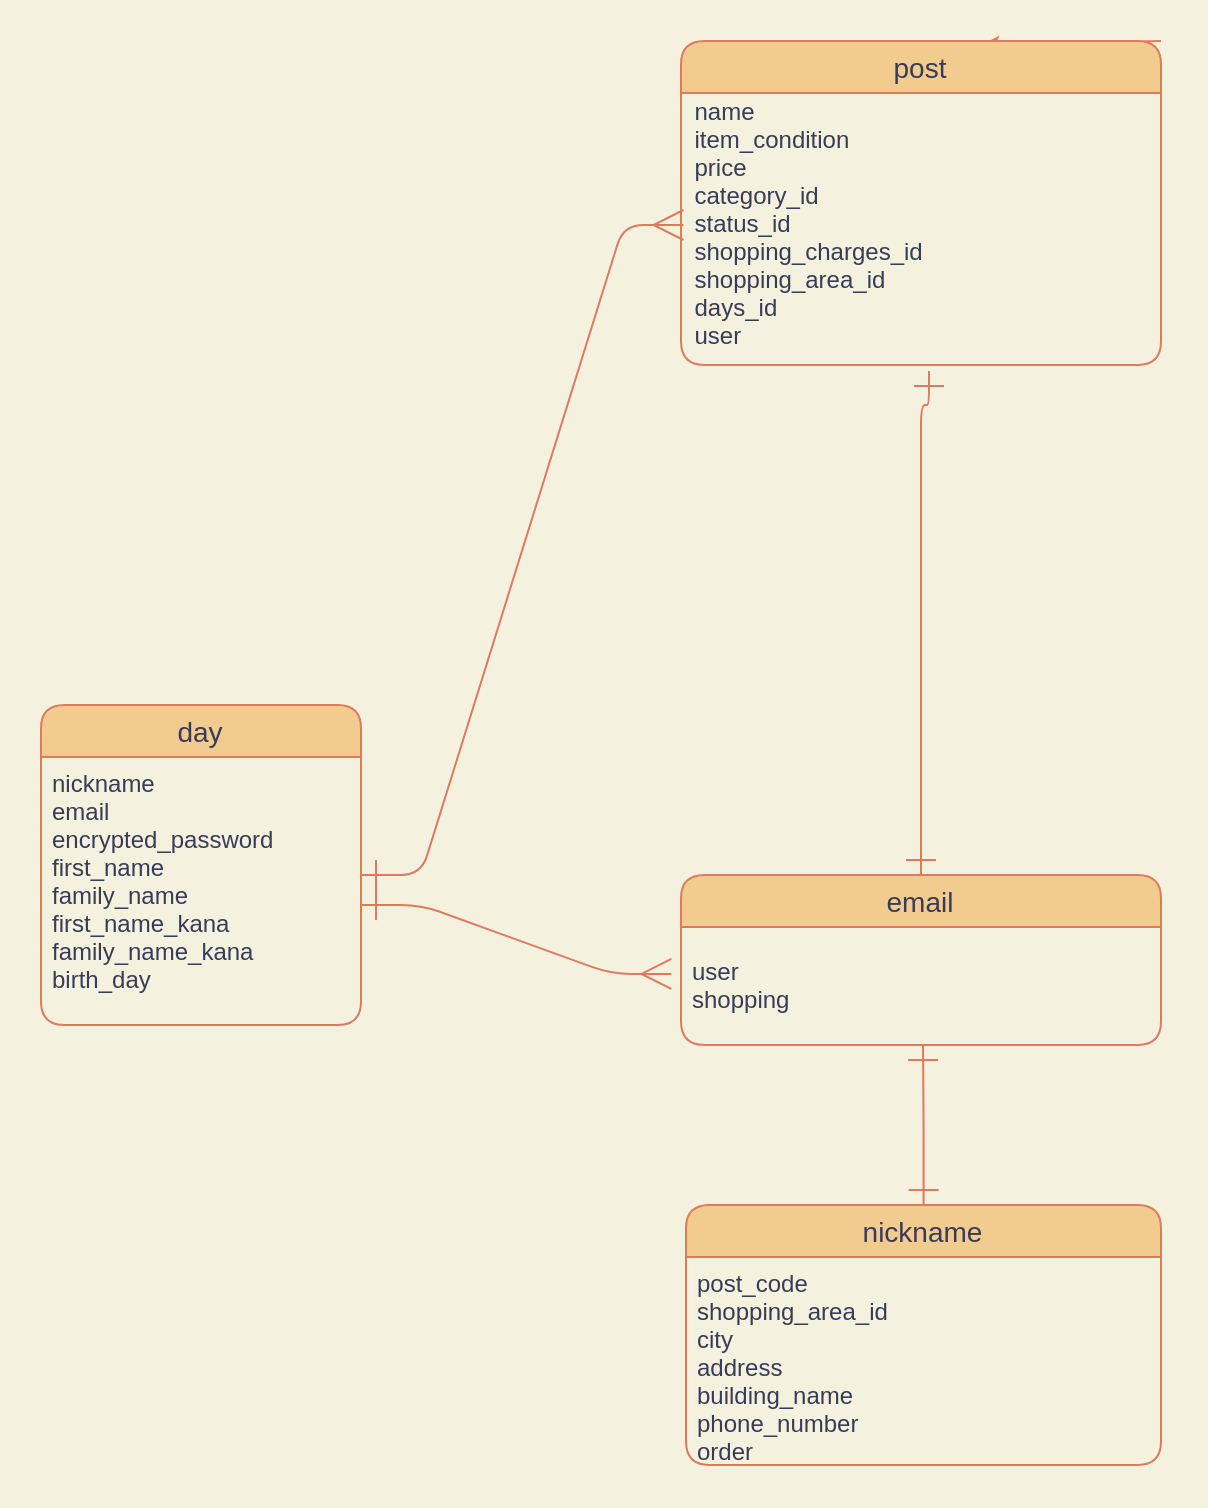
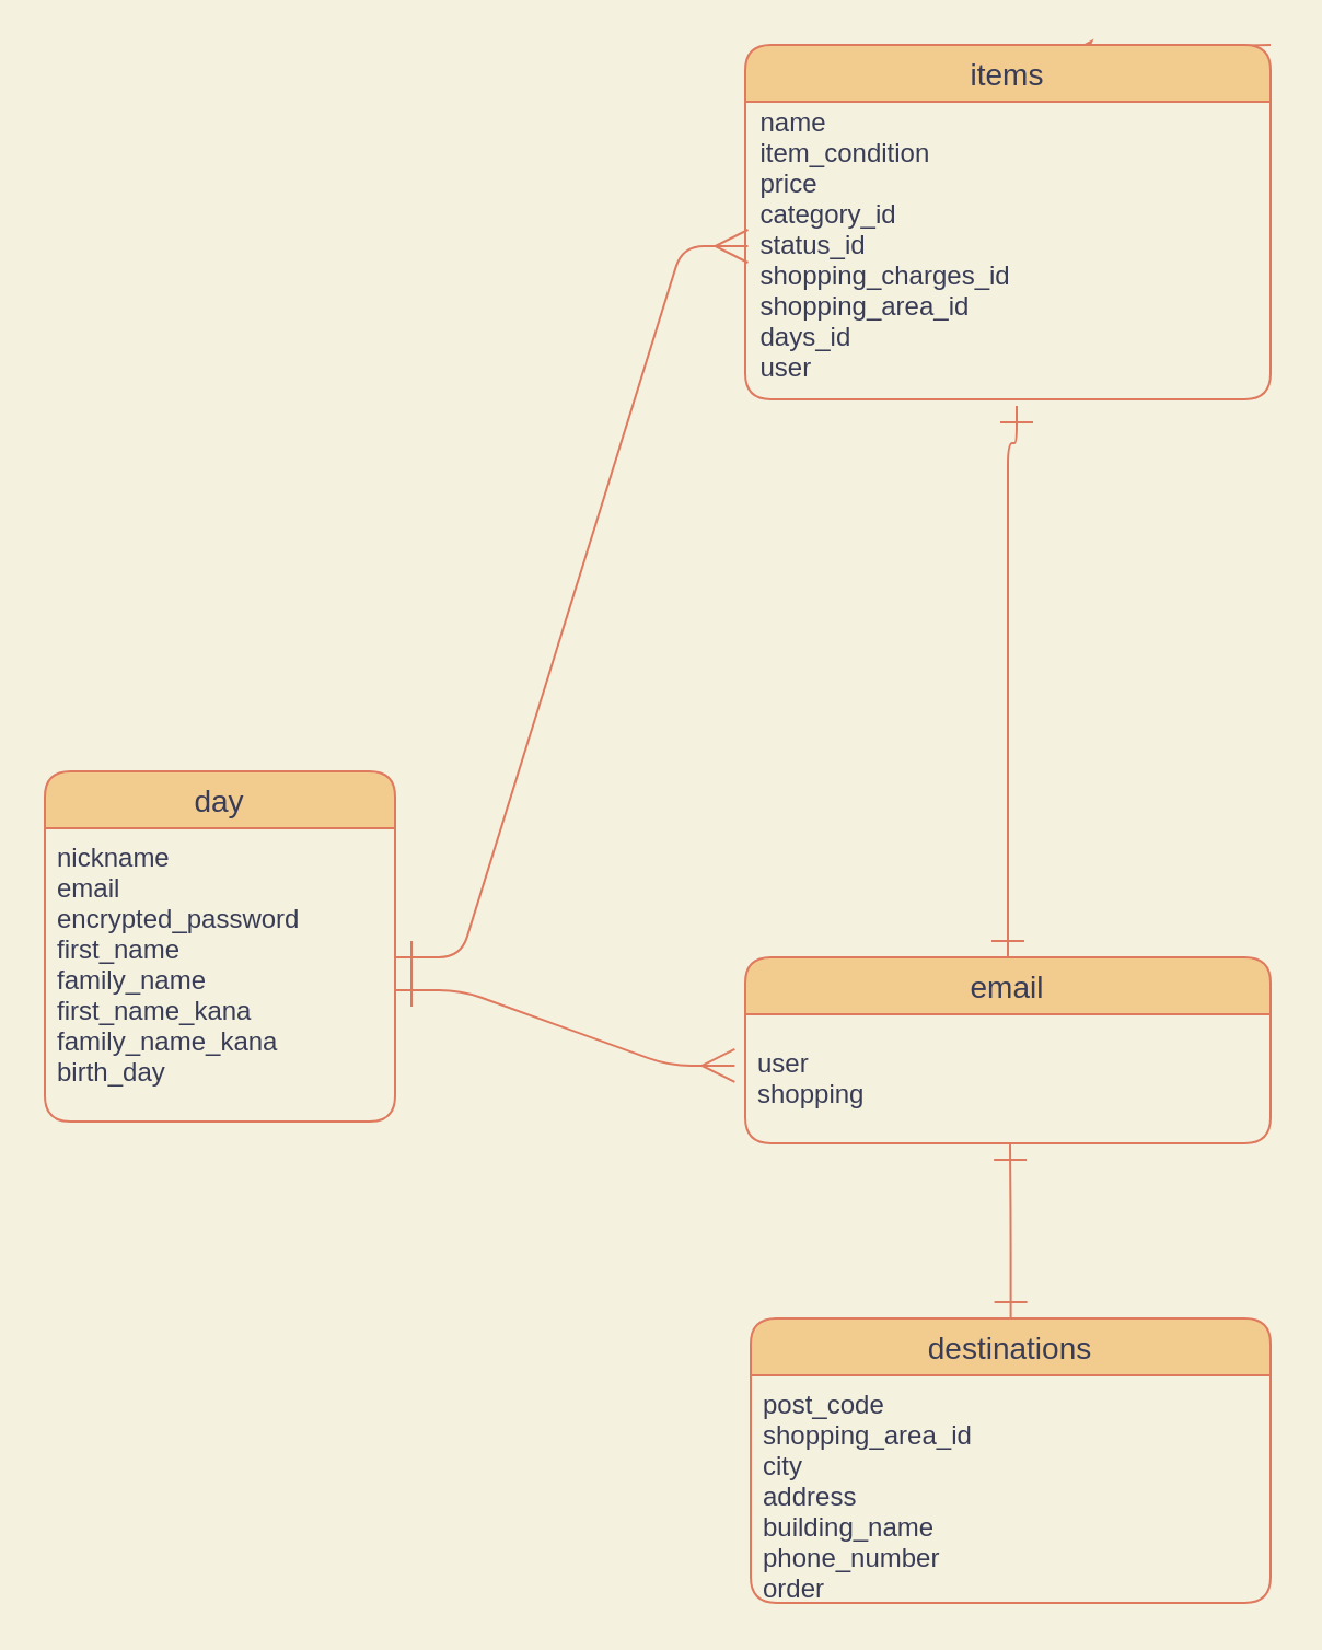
  <mxCell id="0" />
  <mxCell id="1" parent="0" />
  <mxCell id="2" value="day" style="swimlane;fontStyle=0;childLayout=stackLayout;horizontal=1;startSize=26;horizontalStack=0;resizeParent=1;resizeParentMax=0;resizeLast=0;collapsible=1;marginBottom=0;align=center;fontSize=14;rounded=1;fillColor=#F2CC8F;strokeColor=#E07A5F;fontColor=#393C56;" vertex="1" parent="1"><mxGeometry x="20" y="352" width="160" height="160" as="geometry" /></mxCell>
  <mxCell id="3" value="nickname&#10;email&#10;encrypted_password &#10;first_name&#10;family_name&#10;first_name_kana&#10;family_name_kana&#10;birth_day&#10;&#10;" style="text;strokeColor=none;fillColor=none;spacingLeft=4;spacingRight=4;overflow=hidden;rotatable=0;points=[[0,0.5],[1,0.5]];portConstraint=eastwest;fontSize=12;rounded=1;fontColor=#393C56;" vertex="1" parent="2"><mxGeometry y="26" width="160" height="134" as="geometry" /></mxCell>
  <mxCell id="4" style="edgeStyle=none;orthogonalLoop=1;jettySize=auto;html=1;exitX=1;exitY=0;exitDx=0;exitDy=0;strokeColor=#E07A5F;fontColor=#393C56;labelBackgroundColor=#F4F1DE;" edge="1" parent="1" source="5"><mxGeometry relative="1" as="geometry"><mxPoint x="490.143" y="22.143" as="targetPoint" /></mxGeometry></mxCell>
- <mxCell id="5" value="post" style="swimlane;fontStyle=0;childLayout=stackLayout;horizontal=1;startSize=26;horizontalStack=0;resizeParent=1;resizeParentMax=0;resizeLast=0;collapsible=1;marginBottom=0;align=center;fontSize=14;rounded=1;fillColor=#F2CC8F;strokeColor=#E07A5F;fontColor=#393C56;" vertex="1" parent="1"><mxGeometry x="340" y="20" width="240" height="162" as="geometry" /></mxCell>
+ <mxCell id="5" value="items" style="swimlane;fontStyle=0;childLayout=stackLayout;horizontal=1;startSize=26;horizontalStack=0;resizeParent=1;resizeParentMax=0;resizeLast=0;collapsible=1;marginBottom=0;align=center;fontSize=14;rounded=1;fillColor=#F2CC8F;strokeColor=#E07A5F;fontColor=#393C56;" vertex="1" parent="1"><mxGeometry x="340" y="20" width="240" height="162" as="geometry" /></mxCell>
  <mxCell id="6" style="edgeStyle=orthogonalEdgeStyle;curved=0;rounded=1;sketch=0;orthogonalLoop=1;jettySize=auto;html=1;fontColor=#393C56;startArrow=ERone;startFill=0;endArrow=ERone;endFill=0;strokeColor=#E07A5F;fillColor=#F2CC8F;targetPerimeterSpacing=0;strokeWidth=1;startSize=13;endSize=13;" edge="1" parent="1" source="7"><mxGeometry relative="1" as="geometry"><mxPoint x="464" y="185" as="targetPoint" /><Array as="points"><mxPoint x="460" y="202" /><mxPoint x="464" y="202" /></Array></mxGeometry></mxCell>
  <mxCell id="7" value="email" style="swimlane;fontStyle=0;childLayout=stackLayout;horizontal=1;startSize=26;horizontalStack=0;resizeParent=1;resizeParentMax=0;resizeLast=0;collapsible=1;marginBottom=0;align=center;fontSize=14;rounded=1;fillColor=#F2CC8F;strokeColor=#E07A5F;fontColor=#393C56;" vertex="1" parent="1"><mxGeometry x="340" y="437" width="240" height="85" as="geometry" /></mxCell>
  <mxCell id="8" value="" style="edgeStyle=orthogonalEdgeStyle;curved=0;rounded=1;sketch=0;orthogonalLoop=1;jettySize=auto;html=1;fontColor=#393C56;startArrow=ERone;startFill=0;endArrow=ERone;endFill=0;startSize=13;endSize=13;targetPerimeterSpacing=0;strokeColor=#E07A5F;strokeWidth=1;fillColor=#F2CC8F;" edge="1" parent="1" source="9"><mxGeometry relative="1" as="geometry"><mxPoint x="461" y="522" as="targetPoint" /></mxGeometry></mxCell>
- <mxCell id="9" value="nickname" style="swimlane;fontStyle=0;childLayout=stackLayout;horizontal=1;startSize=26;horizontalStack=0;resizeParent=1;resizeParentMax=0;resizeLast=0;collapsible=1;marginBottom=0;align=center;fontSize=14;rounded=1;fillColor=#F2CC8F;strokeColor=#E07A5F;fontColor=#393C56;" vertex="1" parent="1"><mxGeometry x="342.5" y="602" width="237.5" height="130" as="geometry" /></mxCell>
+ <mxCell id="9" value="destinations" style="swimlane;fontStyle=0;childLayout=stackLayout;horizontal=1;startSize=26;horizontalStack=0;resizeParent=1;resizeParentMax=0;resizeLast=0;collapsible=1;marginBottom=0;align=center;fontSize=14;rounded=1;fillColor=#F2CC8F;strokeColor=#E07A5F;fontColor=#393C56;" vertex="1" parent="1"><mxGeometry x="342.5" y="602" width="237.5" height="130" as="geometry" /></mxCell>
  <mxCell id="10" value="post_code&#10;shopping_area_id&#10;city&#10;address&#10;building_name&#10;phone_number&#10;order&#10;&#10;&#10;&#10;&#10;&#10;" style="text;strokeColor=none;fillColor=none;spacingLeft=4;spacingRight=4;overflow=hidden;rotatable=0;points=[[0,0.5],[1,0.5]];portConstraint=eastwest;fontSize=12;rounded=1;fontColor=#393C56;" vertex="1" parent="9"><mxGeometry y="26" width="237.5" height="104" as="geometry" /></mxCell>
  <mxCell id="11" style="edgeStyle=none;orthogonalLoop=1;jettySize=auto;html=1;entryX=0;entryY=0.5;entryDx=0;entryDy=0;strokeColor=#E07A5F;fontColor=#393C56;labelBackgroundColor=#F4F1DE;" edge="1" parent="9" source="10" target="10"><mxGeometry relative="1" as="geometry" /></mxCell>
  <mxCell id="12" style="edgeStyle=none;orthogonalLoop=1;jettySize=auto;html=1;entryX=0.5;entryY=0;entryDx=0;entryDy=0;strokeColor=#E07A5F;fontColor=#393C56;labelBackgroundColor=#F4F1DE;" edge="1" parent="1" source="7" target="7"><mxGeometry relative="1" as="geometry" /></mxCell>
  <mxCell id="13" value="" style="edgeStyle=entityRelationEdgeStyle;fontSize=12;html=1;endArrow=ERmany;startArrow=ERone;startFill=0;endFill=0;strokeColor=#E07A5F;fontColor=#393C56;labelBackgroundColor=#F4F1DE;entryX=-0.02;entryY=0.289;entryDx=0;entryDy=0;entryPerimeter=0;endSize=13;startSize=13;" edge="1" parent="1" target="16"><mxGeometry width="100" height="100" relative="1" as="geometry"><mxPoint x="180" y="452" as="sourcePoint" /><mxPoint x="330" y="487" as="targetPoint" /></mxGeometry></mxCell>
  <mxCell id="14" value="" style="edgeStyle=entityRelationEdgeStyle;fontSize=12;html=1;endArrow=ERmany;startArrow=ERone;startFill=0;endFill=0;strokeColor=#E07A5F;fontColor=#393C56;labelBackgroundColor=#F4F1DE;entryX=0;entryY=0.5;entryDx=0;entryDy=0;endSize=13;startSize=13;" edge="1" parent="1" target="15"><mxGeometry width="100" height="100" relative="1" as="geometry"><mxPoint x="180" y="437" as="sourcePoint" /><mxPoint x="330" y="152" as="targetPoint" /></mxGeometry></mxCell>
  <mxCell id="15" value="name&#10;item_condition&#10;price&#10;category_id&#10;status_id&#10;shopping_charges_id&#10;shopping_area_id&#10;days_id&#10;user&#10;" style="text;strokeColor=none;fillColor=none;spacingLeft=4;spacingRight=4;overflow=hidden;rotatable=0;points=[[0,0.5],[1,0.5]];portConstraint=eastwest;fontSize=12;rounded=1;fontColor=#393C56;" vertex="1" parent="1"><mxGeometry x="341.25" y="42" width="240" height="140" as="geometry" /></mxCell>
  <mxCell id="16" value="user&#10;shopping" style="text;strokeColor=none;fillColor=none;spacingLeft=4;spacingRight=4;overflow=hidden;rotatable=0;points=[[0,0.5],[1,0.5]];portConstraint=eastwest;fontSize=12;rounded=1;fontColor=#393C56;" vertex="1" parent="1"><mxGeometry x="340" y="472" width="240" height="50" as="geometry" /></mxCell>
